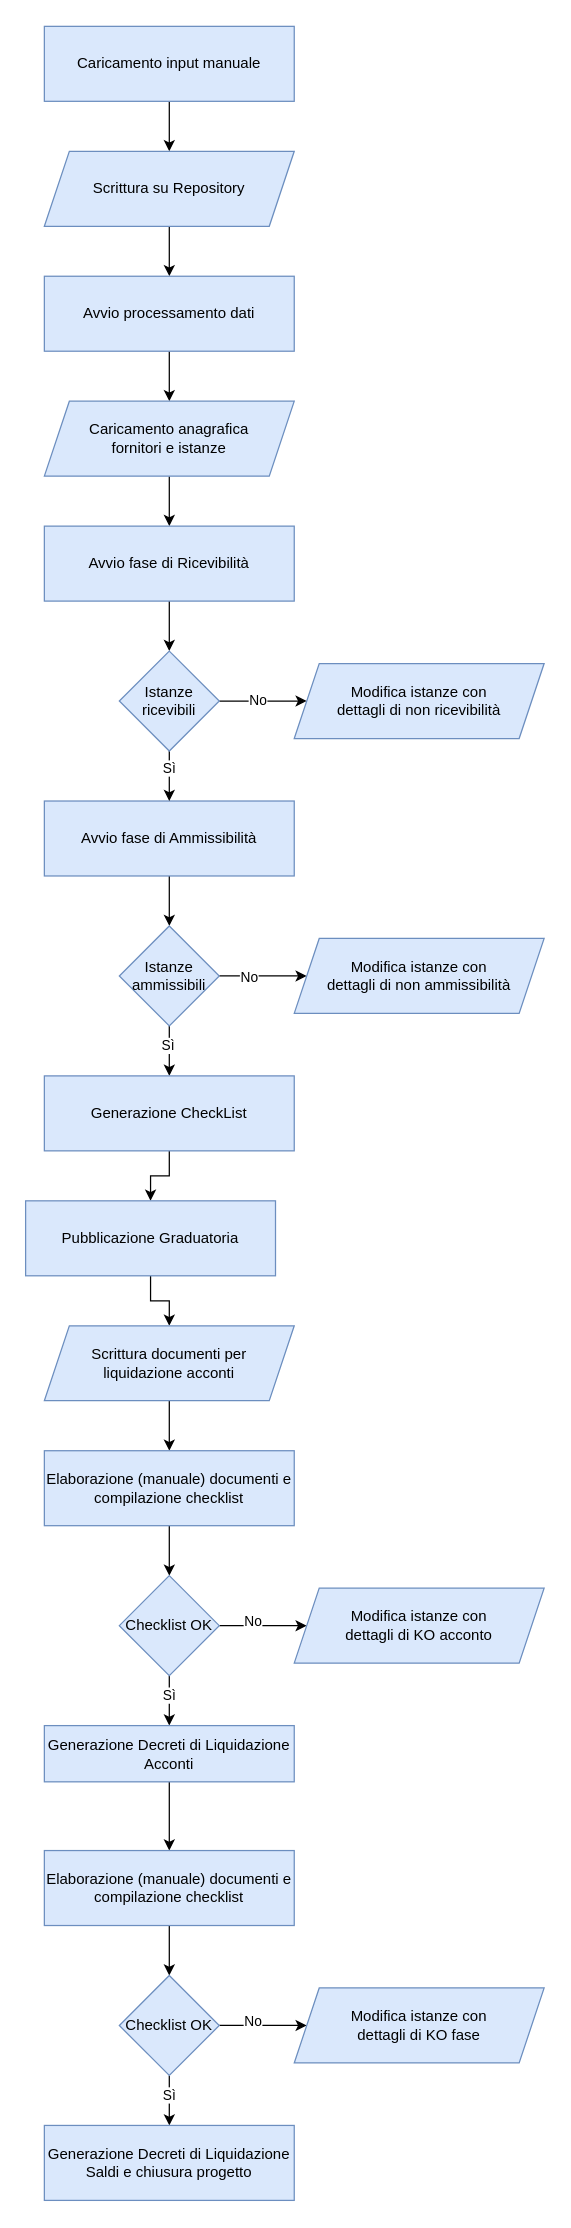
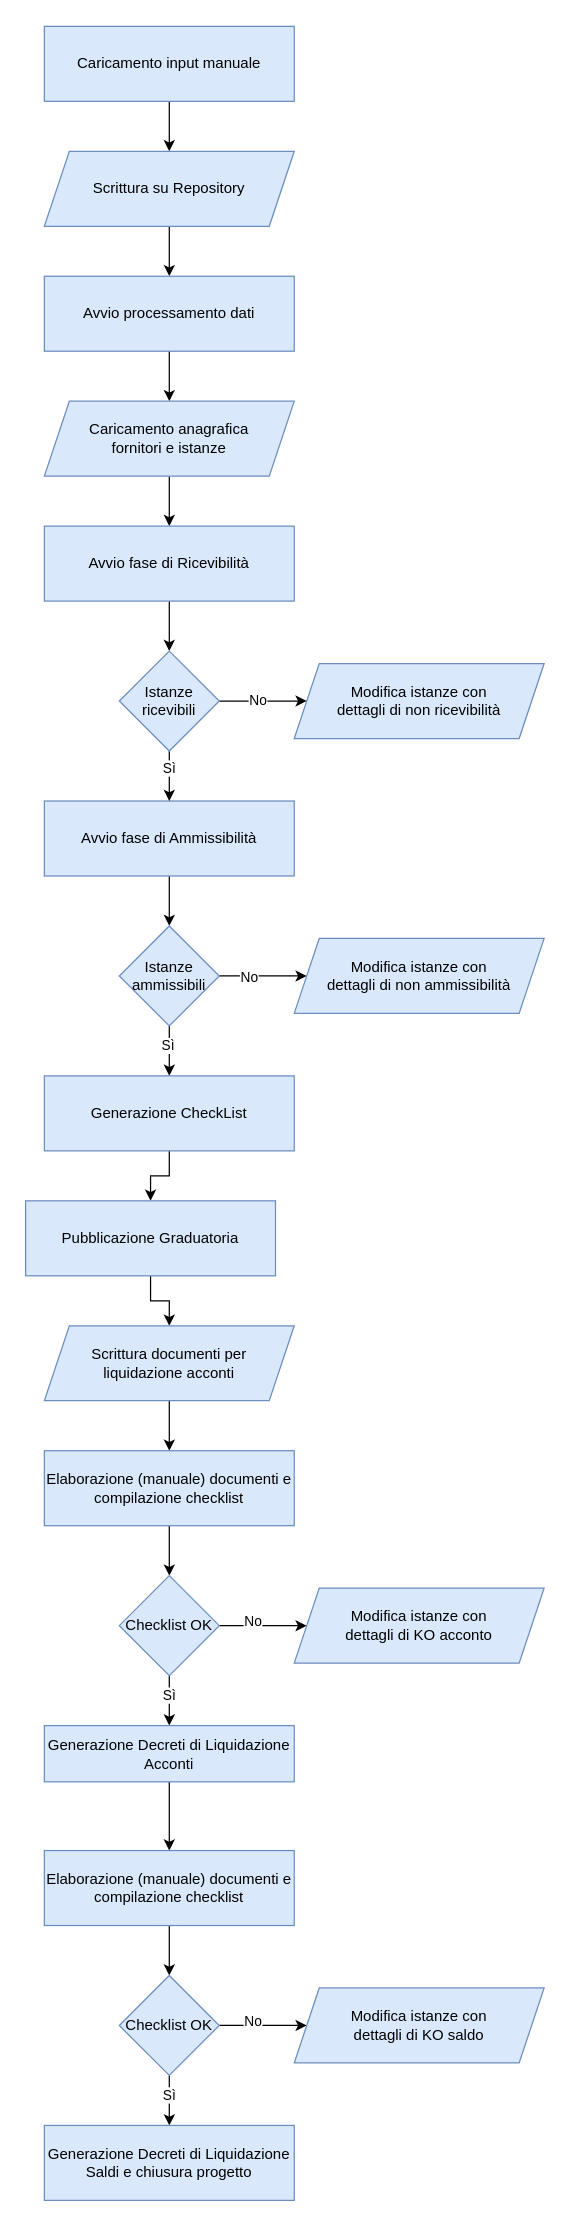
  <mxCell id="0" />
  <mxCell id="1" parent="0" />
  <mxCell id="2" style="edgeStyle=orthogonalEdgeStyle;rounded=0;orthogonalLoop=1;jettySize=auto;html=1;exitX=0.5;exitY=1;exitDx=0;exitDy=0;" edge="1" parent="1" source="3"><mxGeometry relative="1" as="geometry"><mxPoint x="135" y="120" as="targetPoint" /></mxGeometry></mxCell>
  <mxCell id="3" value="Caricamento input manuale" style="rounded=0;whiteSpace=wrap;html=1;fillColor=#dae8fc;strokeColor=#6c8ebf;" vertex="1" parent="1"><mxGeometry x="35" y="20" width="200" height="60" as="geometry" /></mxCell>
  <mxCell id="4" style="edgeStyle=orthogonalEdgeStyle;rounded=0;orthogonalLoop=1;jettySize=auto;html=1;exitX=0.5;exitY=1;exitDx=0;exitDy=0;entryX=0.5;entryY=0;entryDx=0;entryDy=0;" edge="1" parent="1" source="5" target="7"><mxGeometry relative="1" as="geometry" /></mxCell>
  <mxCell id="5" value="Scrittura su&amp;nbsp;&lt;span style=&quot;background-color: initial;&quot;&gt;Repository&lt;/span&gt;" style="shape=parallelogram;perimeter=parallelogramPerimeter;whiteSpace=wrap;html=1;fixedSize=1;fillColor=#dae8fc;strokeColor=#6c8ebf;" vertex="1" parent="1"><mxGeometry x="35" y="120" width="200" height="60" as="geometry" /></mxCell>
  <mxCell id="6" style="edgeStyle=orthogonalEdgeStyle;rounded=0;orthogonalLoop=1;jettySize=auto;html=1;exitX=0.5;exitY=1;exitDx=0;exitDy=0;entryX=0.5;entryY=0;entryDx=0;entryDy=0;" edge="1" parent="1" source="7" target="9"><mxGeometry relative="1" as="geometry" /></mxCell>
  <mxCell id="7" value="Avvio processamento dati" style="rounded=0;whiteSpace=wrap;html=1;fillColor=#dae8fc;strokeColor=#6c8ebf;" vertex="1" parent="1"><mxGeometry x="35" y="220" width="200" height="60" as="geometry" /></mxCell>
  <mxCell id="8" style="edgeStyle=orthogonalEdgeStyle;rounded=0;orthogonalLoop=1;jettySize=auto;html=1;exitX=0.5;exitY=1;exitDx=0;exitDy=0;entryX=0.5;entryY=0;entryDx=0;entryDy=0;" edge="1" parent="1" source="9" target="11"><mxGeometry relative="1" as="geometry" /></mxCell>
  <mxCell id="9" value="Caricamento anagrafica&lt;div&gt;fornitori e istanze&lt;/div&gt;" style="shape=parallelogram;perimeter=parallelogramPerimeter;whiteSpace=wrap;html=1;fixedSize=1;fillColor=#dae8fc;strokeColor=#6c8ebf;" vertex="1" parent="1"><mxGeometry x="35" y="320" width="200" height="60" as="geometry" /></mxCell>
  <mxCell id="10" style="edgeStyle=orthogonalEdgeStyle;rounded=0;orthogonalLoop=1;jettySize=auto;html=1;exitX=0.5;exitY=1;exitDx=0;exitDy=0;entryX=0.5;entryY=0;entryDx=0;entryDy=0;" edge="1" parent="1" source="11" target="18"><mxGeometry relative="1" as="geometry" /></mxCell>
  <mxCell id="11" value="Avvio fase di Ricevibilità" style="rounded=0;whiteSpace=wrap;html=1;fillColor=#dae8fc;strokeColor=#6c8ebf;" vertex="1" parent="1"><mxGeometry x="35" y="420" width="200" height="60" as="geometry" /></mxCell>
  <mxCell id="12" style="edgeStyle=orthogonalEdgeStyle;rounded=0;orthogonalLoop=1;jettySize=auto;html=1;exitX=0.5;exitY=1;exitDx=0;exitDy=0;entryX=0.5;entryY=0;entryDx=0;entryDy=0;" edge="1" parent="1" source="13" target="24"><mxGeometry relative="1" as="geometry" /></mxCell>
  <mxCell id="13" value="Avvio fase di Ammissibilità" style="rounded=0;whiteSpace=wrap;html=1;fillColor=#dae8fc;strokeColor=#6c8ebf;" vertex="1" parent="1"><mxGeometry x="35" y="640" width="200" height="60" as="geometry" /></mxCell>
  <mxCell id="14" style="edgeStyle=orthogonalEdgeStyle;rounded=0;orthogonalLoop=1;jettySize=auto;html=1;exitX=0.5;exitY=1;exitDx=0;exitDy=0;entryX=0.5;entryY=0;entryDx=0;entryDy=0;" edge="1" parent="1" source="18" target="13"><mxGeometry relative="1" as="geometry" /></mxCell>
  <mxCell id="15" value="Sì" style="edgeLabel;html=1;align=center;verticalAlign=middle;resizable=0;points=[];" vertex="1" connectable="0" parent="14"><mxGeometry x="-0.35" y="-1" relative="1" as="geometry"><mxPoint as="offset" /></mxGeometry></mxCell>
  <mxCell id="16" style="edgeStyle=orthogonalEdgeStyle;rounded=0;orthogonalLoop=1;jettySize=auto;html=1;exitX=1;exitY=0.5;exitDx=0;exitDy=0;" edge="1" parent="1" source="18" target="19"><mxGeometry relative="1" as="geometry" /></mxCell>
  <mxCell id="17" value="No" style="edgeLabel;html=1;align=center;verticalAlign=middle;resizable=0;points=[];" vertex="1" connectable="0" parent="16"><mxGeometry x="-0.143" y="1" relative="1" as="geometry"><mxPoint as="offset" /></mxGeometry></mxCell>
  <mxCell id="18" value="Istanze ricevibili" style="rhombus;whiteSpace=wrap;html=1;fillColor=#dae8fc;strokeColor=#6c8ebf;" vertex="1" parent="1"><mxGeometry x="95" y="520" width="80" height="80" as="geometry" /></mxCell>
  <mxCell id="19" value="Modifica istanze con&lt;div&gt;dettagli di non ricevibilità&lt;/div&gt;" style="shape=parallelogram;perimeter=parallelogramPerimeter;whiteSpace=wrap;html=1;fixedSize=1;fillColor=#dae8fc;strokeColor=#6c8ebf;" vertex="1" parent="1"><mxGeometry x="235" y="530" width="200" height="60" as="geometry" /></mxCell>
  <mxCell id="20" style="edgeStyle=orthogonalEdgeStyle;rounded=0;orthogonalLoop=1;jettySize=auto;html=1;exitX=1;exitY=0.5;exitDx=0;exitDy=0;entryX=0;entryY=0.5;entryDx=0;entryDy=0;" edge="1" parent="1" source="24" target="25"><mxGeometry relative="1" as="geometry" /></mxCell>
  <mxCell id="21" value="No" style="edgeLabel;html=1;align=center;verticalAlign=middle;resizable=0;points=[];" vertex="1" connectable="0" parent="20"><mxGeometry x="-0.343" relative="1" as="geometry"><mxPoint as="offset" /></mxGeometry></mxCell>
  <mxCell id="22" style="edgeStyle=orthogonalEdgeStyle;rounded=0;orthogonalLoop=1;jettySize=auto;html=1;exitX=0.5;exitY=1;exitDx=0;exitDy=0;entryX=0.5;entryY=0;entryDx=0;entryDy=0;" edge="1" parent="1" source="24" target="27"><mxGeometry relative="1" as="geometry" /></mxCell>
  <mxCell id="23" value="Sì" style="edgeLabel;html=1;align=center;verticalAlign=middle;resizable=0;points=[];" vertex="1" connectable="0" parent="22"><mxGeometry x="-0.25" y="-2" relative="1" as="geometry"><mxPoint as="offset" /></mxGeometry></mxCell>
  <mxCell id="24" value="Istanze ammissibili" style="rhombus;whiteSpace=wrap;html=1;fillColor=#dae8fc;strokeColor=#6c8ebf;" vertex="1" parent="1"><mxGeometry x="95" y="740" width="80" height="80" as="geometry" /></mxCell>
  <mxCell id="25" value="Modifica istanze con&lt;div&gt;dettagli di non ammissibilità&lt;/div&gt;" style="shape=parallelogram;perimeter=parallelogramPerimeter;whiteSpace=wrap;html=1;fixedSize=1;fillColor=#dae8fc;strokeColor=#6c8ebf;" vertex="1" parent="1"><mxGeometry x="235" y="750" width="200" height="60" as="geometry" /></mxCell>
  <mxCell id="26" style="edgeStyle=orthogonalEdgeStyle;rounded=0;orthogonalLoop=1;jettySize=auto;html=1;exitX=0.5;exitY=1;exitDx=0;exitDy=0;entryX=0.5;entryY=0;entryDx=0;entryDy=0;" edge="1" parent="1" source="27" target="29"><mxGeometry relative="1" as="geometry" /></mxCell>
  <mxCell id="27" value="Generazione CheckList" style="rounded=0;whiteSpace=wrap;html=1;fillColor=#dae8fc;strokeColor=#6c8ebf;" vertex="1" parent="1"><mxGeometry x="35" y="860" width="200" height="60" as="geometry" /></mxCell>
  <mxCell id="28" style="edgeStyle=orthogonalEdgeStyle;rounded=0;orthogonalLoop=1;jettySize=auto;html=1;exitX=0.5;exitY=1;exitDx=0;exitDy=0;entryX=0.5;entryY=0;entryDx=0;entryDy=0;" edge="1" parent="1" source="29" target="31"><mxGeometry relative="1" as="geometry" /></mxCell>
  <mxCell id="29" value="Pubblicazione Graduatoria" style="rounded=0;whiteSpace=wrap;html=1;fillColor=#dae8fc;strokeColor=#6c8ebf;" vertex="1" parent="1"><mxGeometry x="20" y="960" width="200" height="60" as="geometry" /></mxCell>
  <mxCell id="30" style="edgeStyle=orthogonalEdgeStyle;rounded=0;orthogonalLoop=1;jettySize=auto;html=1;exitX=0.5;exitY=1;exitDx=0;exitDy=0;entryX=0.5;entryY=0;entryDx=0;entryDy=0;" edge="1" parent="1" source="31" target="33"><mxGeometry relative="1" as="geometry" /></mxCell>
  <mxCell id="31" value="Scrittura documenti per&lt;div&gt;liquidazione acconti&lt;/div&gt;" style="shape=parallelogram;perimeter=parallelogramPerimeter;whiteSpace=wrap;html=1;fixedSize=1;fillColor=#dae8fc;strokeColor=#6c8ebf;" vertex="1" parent="1"><mxGeometry x="35" y="1060" width="200" height="60" as="geometry" /></mxCell>
  <mxCell id="32" style="edgeStyle=orthogonalEdgeStyle;rounded=0;orthogonalLoop=1;jettySize=auto;html=1;exitX=0.5;exitY=1;exitDx=0;exitDy=0;entryX=0.5;entryY=0;entryDx=0;entryDy=0;" edge="1" parent="1" source="33" target="38"><mxGeometry relative="1" as="geometry" /></mxCell>
  <mxCell id="33" value="Elaborazione (manuale) documenti e compilazione checklist" style="rounded=0;whiteSpace=wrap;html=1;fillColor=#dae8fc;strokeColor=#6c8ebf;" vertex="1" parent="1"><mxGeometry x="35" y="1160" width="200" height="60" as="geometry" /></mxCell>
  <mxCell id="34" style="edgeStyle=orthogonalEdgeStyle;rounded=0;orthogonalLoop=1;jettySize=auto;html=1;exitX=1;exitY=0.5;exitDx=0;exitDy=0;" edge="1" parent="1" source="38" target="39"><mxGeometry relative="1" as="geometry" /></mxCell>
  <mxCell id="35" value="No" style="edgeLabel;html=1;align=center;verticalAlign=middle;resizable=0;points=[];" vertex="1" connectable="0" parent="34"><mxGeometry x="-0.257" y="4" relative="1" as="geometry"><mxPoint as="offset" /></mxGeometry></mxCell>
  <mxCell id="36" style="edgeStyle=orthogonalEdgeStyle;rounded=0;orthogonalLoop=1;jettySize=auto;html=1;exitX=0.5;exitY=1;exitDx=0;exitDy=0;entryX=0.5;entryY=0;entryDx=0;entryDy=0;" edge="1" parent="1" source="38" target="41"><mxGeometry relative="1" as="geometry" /></mxCell>
  <mxCell id="37" value="Sì" style="edgeLabel;html=1;align=center;verticalAlign=middle;resizable=0;points=[];" vertex="1" connectable="0" parent="36"><mxGeometry x="-0.25" y="-1" relative="1" as="geometry"><mxPoint as="offset" /></mxGeometry></mxCell>
  <mxCell id="38" value="Checklist OK" style="rhombus;whiteSpace=wrap;html=1;fillColor=#dae8fc;strokeColor=#6c8ebf;" vertex="1" parent="1"><mxGeometry x="95" y="1260" width="80" height="80" as="geometry" /></mxCell>
  <mxCell id="39" value="Modifica istanze con&lt;div&gt;dettagli di KO acconto&lt;/div&gt;" style="shape=parallelogram;perimeter=parallelogramPerimeter;whiteSpace=wrap;html=1;fixedSize=1;fillColor=#dae8fc;strokeColor=#6c8ebf;" vertex="1" parent="1"><mxGeometry x="235" y="1270" width="200" height="60" as="geometry" /></mxCell>
  <mxCell id="40" style="edgeStyle=orthogonalEdgeStyle;rounded=0;orthogonalLoop=1;jettySize=auto;html=1;exitX=0.5;exitY=1;exitDx=0;exitDy=0;" edge="1" parent="1" source="41" target="43"><mxGeometry relative="1" as="geometry" /></mxCell>
  <mxCell id="41" value="Generazione Decreti di Liquidazione Acconti" style="rounded=0;whiteSpace=wrap;html=1;fillColor=#dae8fc;strokeColor=#6c8ebf;" vertex="1" parent="1"><mxGeometry x="35" y="1380" width="200" height="45" as="geometry" /></mxCell>
  <mxCell id="42" style="edgeStyle=orthogonalEdgeStyle;rounded=0;orthogonalLoop=1;jettySize=auto;html=1;exitX=0.5;exitY=1;exitDx=0;exitDy=0;entryX=0.5;entryY=0;entryDx=0;entryDy=0;" edge="1" parent="1" source="43" target="48"><mxGeometry relative="1" as="geometry" /></mxCell>
  <mxCell id="43" value="Elaborazione (manuale) documenti e compilazione checklist" style="rounded=0;whiteSpace=wrap;html=1;fillColor=#dae8fc;strokeColor=#6c8ebf;" vertex="1" parent="1"><mxGeometry x="35" y="1480" width="200" height="60" as="geometry" /></mxCell>
  <mxCell id="44" style="edgeStyle=orthogonalEdgeStyle;rounded=0;orthogonalLoop=1;jettySize=auto;html=1;exitX=1;exitY=0.5;exitDx=0;exitDy=0;" edge="1" parent="1" source="48" target="49"><mxGeometry relative="1" as="geometry" /></mxCell>
  <mxCell id="45" value="No" style="edgeLabel;html=1;align=center;verticalAlign=middle;resizable=0;points=[];" vertex="1" connectable="0" parent="44"><mxGeometry x="-0.257" y="4" relative="1" as="geometry"><mxPoint as="offset" /></mxGeometry></mxCell>
  <mxCell id="46" style="edgeStyle=orthogonalEdgeStyle;rounded=0;orthogonalLoop=1;jettySize=auto;html=1;exitX=0.5;exitY=1;exitDx=0;exitDy=0;entryX=0.5;entryY=0;entryDx=0;entryDy=0;" edge="1" parent="1" source="48" target="50"><mxGeometry relative="1" as="geometry" /></mxCell>
  <mxCell id="47" value="Sì" style="edgeLabel;html=1;align=center;verticalAlign=middle;resizable=0;points=[];" vertex="1" connectable="0" parent="46"><mxGeometry x="-0.25" y="-1" relative="1" as="geometry"><mxPoint as="offset" /></mxGeometry></mxCell>
  <mxCell id="48" value="Checklist OK" style="rhombus;whiteSpace=wrap;html=1;fillColor=#dae8fc;strokeColor=#6c8ebf;" vertex="1" parent="1"><mxGeometry x="95" y="1580" width="80" height="80" as="geometry" /></mxCell>
- <mxCell id="49" value="Modifica istanze con&lt;div&gt;dettagli di KO fase&lt;/div&gt;" style="shape=parallelogram;perimeter=parallelogramPerimeter;whiteSpace=wrap;html=1;fixedSize=1;fillColor=#dae8fc;strokeColor=#6c8ebf;" vertex="1" parent="1"><mxGeometry x="235" y="1590" width="200" height="60" as="geometry" /></mxCell>
+ <mxCell id="49" value="Modifica istanze con&lt;div&gt;dettagli di KO saldo&lt;/div&gt;" style="shape=parallelogram;perimeter=parallelogramPerimeter;whiteSpace=wrap;html=1;fixedSize=1;fillColor=#dae8fc;strokeColor=#6c8ebf;" vertex="1" parent="1"><mxGeometry x="235" y="1590" width="200" height="60" as="geometry" /></mxCell>
  <mxCell id="50" value="Generazione Decreti di Liquidazione Saldi e chiusura progetto" style="rounded=0;whiteSpace=wrap;html=1;fillColor=#dae8fc;strokeColor=#6c8ebf;" vertex="1" parent="1"><mxGeometry x="35" y="1700" width="200" height="60" as="geometry" /></mxCell>
